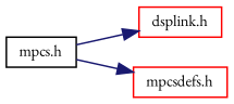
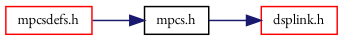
  digraph {
    fontname="EB Garamond"
    rankdir=LR
    node [color=red fillcolor=white fontname="EB Garamond" fontsize=10 shape=record style=filled]
    edge [color=midnightblue fontname="EB Garamond" fontsize=10 labelfontname=Helvetica labelfontsize=10 style=solid]
    n1 [color=black height=0.2 label="mpcs.h" width=0.4]
    n2 [height=0.2 label="dsplink.h" width=0.4]
    n3 [height=0.2 label="mpcsdefs.h" width=0.4]
    n1 -> n2
-   n1 -> n3
+   n3 -> n1
  }
